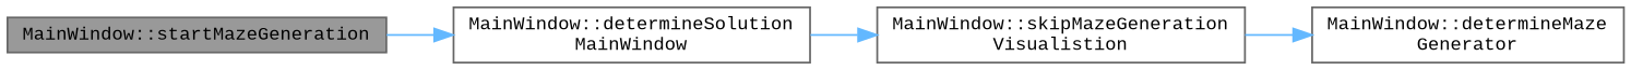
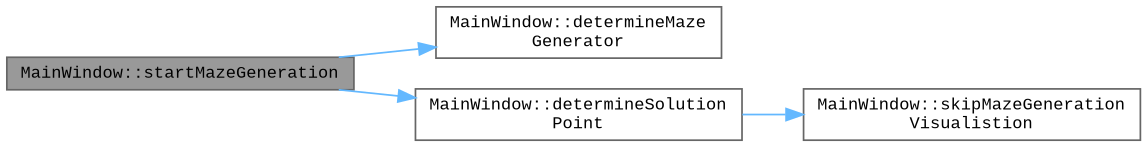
  digraph {
    fontname="Liberation Mono"
    rankdir=LR
    node [color=grey40 fillcolor=white fontname="Liberation Mono" fontsize=10 shape=box style=filled]
    edge [color=steelblue1 fontname="Liberation Mono" fontsize=10 labelfontname=Helvetica labelfontsize=10 style=solid]
    n1 [color=gray40 fillcolor=grey60 fontcolor=black height=0.2 label="MainWindow::startMazeGeneration" width=0.4]
    n2 [height=0.2 label="MainWindow::determineMaze\lGenerator" width=0.4]
-   n3 [height=0.2 label="MainWindow::determineSolution\lMainWindow" width=0.4]
+   n3 [height=0.2 label="MainWindow::determineSolution\lPoint" width=0.4]
    n4 [height=0.2 label="MainWindow::skipMazeGeneration\lVisualistion" width=0.4]
-   n4 -> n2
+   n1 -> n2
    n1 -> n3
    n3 -> n4
  }
